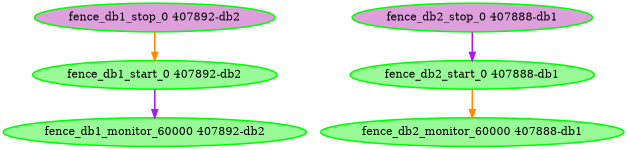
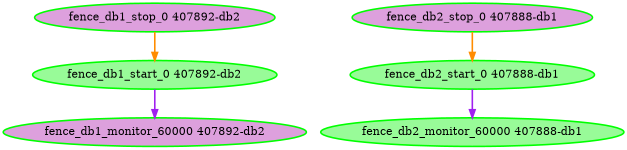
  digraph {
    node [color=green fillcolor=palegreen fontcolor=black style="bold,filled"]
    edge [color=purple style=bold]
    "fence_db1_start_0 407892-db2"
-   "fence_db1_monitor_60000 407892-db2"
+   "fence_db1_monitor_60000 407892-db2" [fillcolor=plum]
    "fence_db1_stop_0 407892-db2" [fillcolor=plum]
    "fence_db2_start_0 407888-db1"
    "fence_db2_monitor_60000 407888-db1"
    "fence_db2_stop_0 407888-db1" [fillcolor=plum]
    "fence_db1_start_0 407892-db2" -> "fence_db1_monitor_60000 407892-db2"
    "fence_db1_stop_0 407892-db2" -> "fence_db1_start_0 407892-db2" [color=darkorange]
-   "fence_db2_start_0 407888-db1" -> "fence_db2_monitor_60000 407888-db1" [color=darkorange]
-   "fence_db2_stop_0 407888-db1" -> "fence_db2_start_0 407888-db1"
+   "fence_db2_start_0 407888-db1" -> "fence_db2_monitor_60000 407888-db1"
+   "fence_db2_stop_0 407888-db1" -> "fence_db2_start_0 407888-db1" [color=darkorange]
  }
